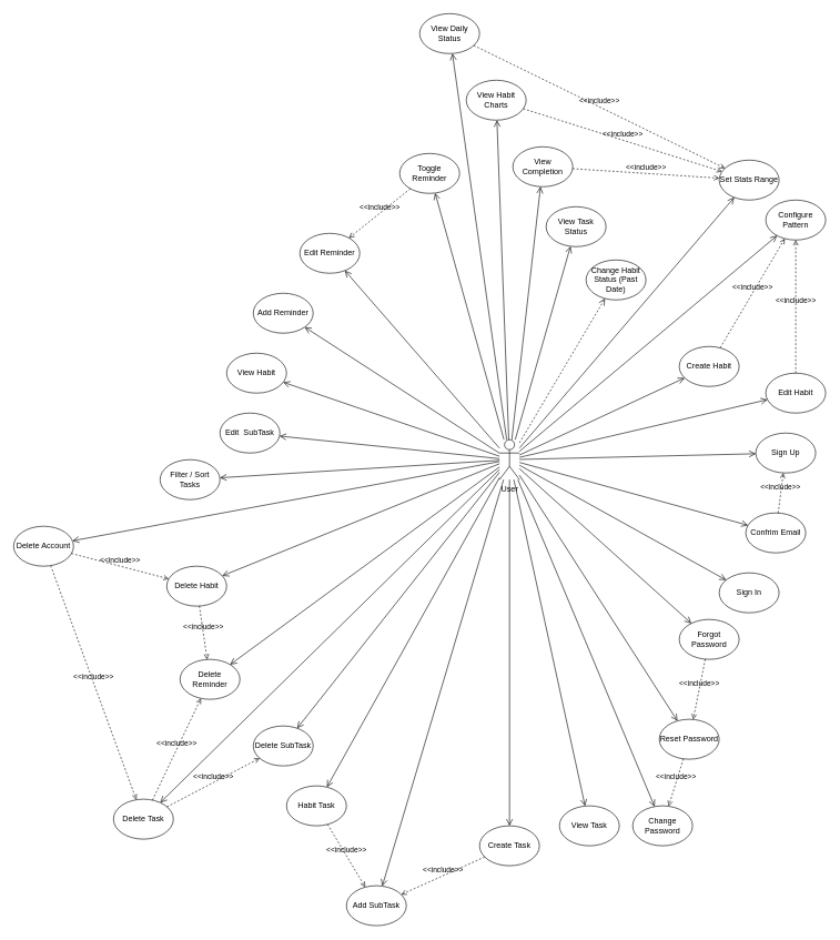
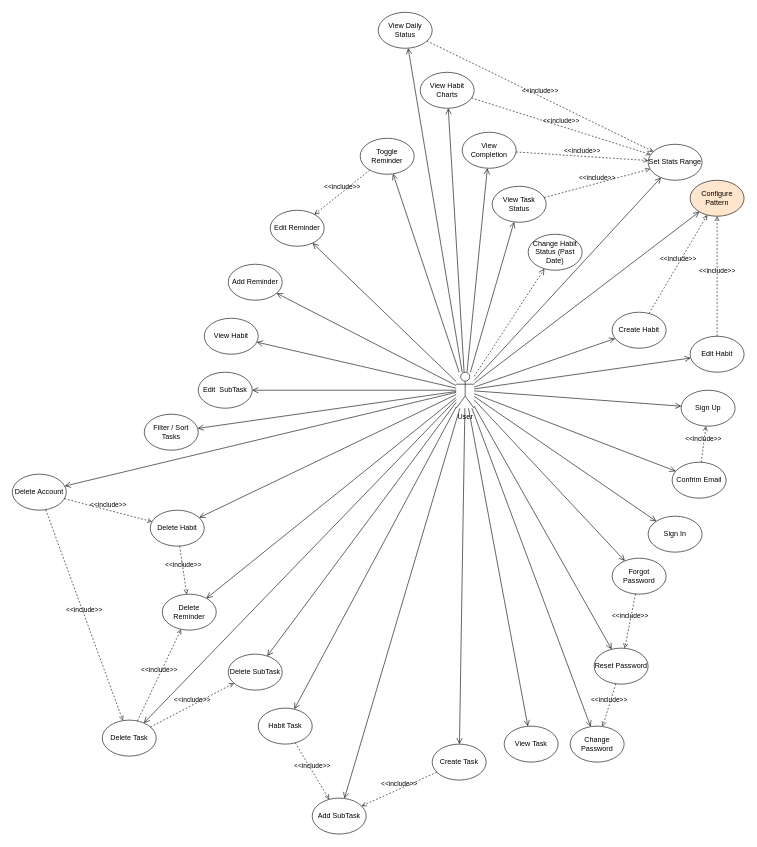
  <mxCell id="0" />
  <mxCell id="1" parent="0" />
- <mxCell id="2" value="User" style="shape=umlActor;verticalLabelPosition=bottom;verticalAlign=top;html=1;" parent="1" vertex="1"><mxGeometry x="750" y="660" width="30" height="60" as="geometry" /></mxCell>
+ <mxCell id="2" value="User" style="shape=umlActor;verticalLabelPosition=bottom;verticalAlign=top;html=1;" parent="1" vertex="1"><mxGeometry x="760" y="620" width="30" height="60" as="geometry" /></mxCell>
  <mxCell id="3" value="Sign Up" style="ellipse;whiteSpace=wrap;html=1;" parent="1" vertex="1"><mxGeometry x="1135" y="650" width="90" height="60" as="geometry" /></mxCell>
  <mxCell id="4" value="Confrim Email" style="ellipse;whiteSpace=wrap;html=1;" parent="1" vertex="1"><mxGeometry x="1120" y="770" width="90" height="60" as="geometry" /></mxCell>
  <mxCell id="5" value="Sign In&lt;span style=&quot;color: rgba(0, 0, 0, 0); font-family: monospace; font-size: 0px; text-align: start; text-wrap-mode: nowrap;&quot;&gt;%3CmxGraphModel%3E%3Croot%3E%3CmxCell%20id%3D%220%22%2F%3E%3CmxCell%20id%3D%221%22%20parent%3D%220%22%2F%3E%3CmxCell%20id%3D%222%22%20value%3D%22Confrim%20Email%22%20style%3D%22ellipse%3BwhiteSpace%3Dwrap%3Bhtml%3D1%3B%22%20vertex%3D%221%22%20parent%3D%221%22%3E%3CmxGeometry%20x%3D%22160%22%20y%3D%22130%22%20width%3D%2290%22%20height%3D%2260%22%20as%3D%22geometry%22%2F%3E%3C%2FmxCell%3E%3C%2Froot%3E%3C%2FmxGraphModel%3E&lt;/span&gt;" style="ellipse;whiteSpace=wrap;html=1;" parent="1" vertex="1"><mxGeometry x="1080" y="860" width="90" height="60" as="geometry" /></mxCell>
  <mxCell id="6" value="Forgot Password" style="ellipse;whiteSpace=wrap;html=1;" parent="1" vertex="1"><mxGeometry x="1020" y="930" width="90" height="60" as="geometry" /></mxCell>
  <mxCell id="7" value="Reset Password" style="ellipse;whiteSpace=wrap;html=1;" parent="1" vertex="1"><mxGeometry x="990" y="1080" width="90" height="60" as="geometry" /></mxCell>
  <mxCell id="8" value="Change Password" style="ellipse;whiteSpace=wrap;html=1;" parent="1" vertex="1"><mxGeometry x="950" y="1210" width="90" height="60" as="geometry" /></mxCell>
  <mxCell id="9" value="Delete Account" style="ellipse;whiteSpace=wrap;html=1;" parent="1" vertex="1"><mxGeometry x="20" y="790" width="90" height="60" as="geometry" /></mxCell>
  <mxCell id="10" value="Create Task" style="ellipse;whiteSpace=wrap;html=1;" parent="1" vertex="1"><mxGeometry x="720" y="1240" width="90" height="60" as="geometry" /></mxCell>
  <mxCell id="11" value="View Task" style="ellipse;whiteSpace=wrap;html=1;" parent="1" vertex="1"><mxGeometry x="840" y="1210" width="90" height="60" as="geometry" /></mxCell>
  <mxCell id="12" value="Habit Task" style="ellipse;whiteSpace=wrap;html=1;" parent="1" vertex="1"><mxGeometry x="430" y="1180" width="90" height="60" as="geometry" /></mxCell>
  <mxCell id="13" value="Delete Task" style="ellipse;whiteSpace=wrap;html=1;" parent="1" vertex="1"><mxGeometry x="170" y="1200" width="90" height="60" as="geometry" /></mxCell>
  <mxCell id="14" value="Filter / Sort Tasks" style="ellipse;whiteSpace=wrap;html=1;" parent="1" vertex="1"><mxGeometry x="240" y="690" width="90" height="60" as="geometry" /></mxCell>
  <mxCell id="15" value="Add SubTask" style="ellipse;whiteSpace=wrap;html=1;" parent="1" vertex="1"><mxGeometry x="520" y="1330" width="90" height="60" as="geometry" /></mxCell>
  <mxCell id="16" value="Edit&amp;nbsp; SubTask" style="ellipse;whiteSpace=wrap;html=1;" parent="1" vertex="1"><mxGeometry x="330" width="90" height="60" as="geometry" y="620" /></mxCell>
  <mxCell id="17" value="Delete SubTask" style="ellipse;whiteSpace=wrap;html=1;" parent="1" vertex="1"><mxGeometry x="380" y="1090" width="90" height="60" as="geometry" /></mxCell>
  <mxCell id="18" value="Create Habit" style="ellipse;whiteSpace=wrap;html=1;" parent="1" vertex="1"><mxGeometry x="1020" y="520" width="90" height="60" as="geometry" /></mxCell>
  <mxCell id="19" value="View Habit" style="ellipse;whiteSpace=wrap;html=1;" parent="1" vertex="1"><mxGeometry x="340" y="530" width="90" height="60" as="geometry" /></mxCell>
  <mxCell id="20" value="Edit Habit" style="ellipse;whiteSpace=wrap;html=1;" parent="1" vertex="1"><mxGeometry x="1150" y="560" width="90" height="60" as="geometry" /></mxCell>
  <mxCell id="21" value="Delete Habit" style="ellipse;whiteSpace=wrap;html=1;" parent="1" vertex="1"><mxGeometry x="250" y="850" width="90" height="60" as="geometry" /></mxCell>
  <mxCell id="22" value="Change Habit Status (Past Date)" style="ellipse;whiteSpace=wrap;html=1;" parent="1" vertex="1"><mxGeometry x="880" y="390" width="90" height="60" as="geometry" /></mxCell>
- <mxCell id="23" value="Configure Pattern" style="ellipse;whiteSpace=wrap;html=1;" parent="1" vertex="1"><mxGeometry x="1150" y="300" width="90" height="60" as="geometry" /></mxCell>
+ <mxCell id="23" value="Configure Pattern" style="ellipse;whiteSpace=wrap;html=1;fillColor=#ffe6cc;" parent="1" vertex="1"><mxGeometry x="1150" y="300" width="90" height="60" as="geometry" /></mxCell>
  <mxCell id="24" value="Add Reminder" style="ellipse;whiteSpace=wrap;html=1;" parent="1" vertex="1"><mxGeometry x="380" y="440" width="90" height="60" as="geometry" /></mxCell>
  <mxCell id="25" value="Edit Reminder" style="ellipse;whiteSpace=wrap;html=1;" parent="1" vertex="1"><mxGeometry x="450" y="350" width="90" height="60" as="geometry" /></mxCell>
  <mxCell id="26" value="Delete Reminder" style="ellipse;whiteSpace=wrap;html=1;" parent="1" vertex="1"><mxGeometry x="270" y="990" width="90" height="60" as="geometry" /></mxCell>
  <mxCell id="27" value="Toggle Reminder" style="ellipse;whiteSpace=wrap;html=1;" parent="1" vertex="1"><mxGeometry x="600" y="230" width="90" height="60" as="geometry" /></mxCell>
  <mxCell id="28" value="View Daily Status" style="ellipse;whiteSpace=wrap;html=1;" parent="1" vertex="1"><mxGeometry x="630" y="20" width="90" height="60" as="geometry" /></mxCell>
  <mxCell id="29" value="View Completion" style="ellipse;whiteSpace=wrap;html=1;" parent="1" vertex="1"><mxGeometry x="770" y="220" width="90" height="60" as="geometry" /></mxCell>
  <mxCell id="30" value="View Habit Charts" style="ellipse;whiteSpace=wrap;html=1;" parent="1" vertex="1"><mxGeometry x="700" y="120" width="90" height="60" as="geometry" /></mxCell>
  <mxCell id="31" value="View Task Status" style="ellipse;whiteSpace=wrap;html=1;" parent="1" vertex="1"><mxGeometry x="820" y="310" width="90" height="60" as="geometry" /></mxCell>
  <mxCell id="32" value="Set Stats Range" style="ellipse;whiteSpace=wrap;html=1;" parent="1" vertex="1"><mxGeometry x="1080" y="240" width="90" height="60" as="geometry" /></mxCell>
  <mxCell id="33" value="" style="endArrow=open;startArrow=none;endFill=0;startFill=0;endSize=8;html=1;verticalAlign=bottom;labelBackgroundColor=none;strokeWidth=1;rounded=0;" parent="1" source="2" target="3" edge="1"><mxGeometry width="160" relative="1" as="geometry"><mxPoint x="660" y="820" as="sourcePoint" /><mxPoint x="820" y="820" as="targetPoint" /></mxGeometry></mxCell>
  <mxCell id="34" value="" style="endArrow=open;startArrow=none;endFill=0;startFill=0;endSize=8;html=1;verticalAlign=bottom;labelBackgroundColor=none;strokeWidth=1;rounded=0;" parent="1" source="2" target="4" edge="1"><mxGeometry width="160" relative="1" as="geometry"><mxPoint x="790" y="699" as="sourcePoint" /><mxPoint x="1050" y="674" as="targetPoint" /></mxGeometry></mxCell>
  <mxCell id="35" value="&amp;lt;&amp;lt;include&amp;gt;&amp;gt;" style="html=1;verticalAlign=bottom;labelBackgroundColor=none;endArrow=open;endFill=0;dashed=1;rounded=0;" parent="1" source="4" target="3" edge="1"><mxGeometry width="160" relative="1" as="geometry"><mxPoint x="890" y="800" as="sourcePoint" /><mxPoint x="1050" y="800" as="targetPoint" /></mxGeometry></mxCell>
  <mxCell id="36" value="" style="endArrow=open;startArrow=none;endFill=0;startFill=0;endSize=8;html=1;verticalAlign=bottom;labelBackgroundColor=none;strokeWidth=1;rounded=0;" parent="1" source="2" target="5" edge="1"><mxGeometry width="160" relative="1" as="geometry"><mxPoint x="790" y="706" as="sourcePoint" /><mxPoint x="1056" y="805" as="targetPoint" /></mxGeometry></mxCell>
  <mxCell id="37" value="" style="endArrow=open;startArrow=none;endFill=0;startFill=0;endSize=8;html=1;verticalAlign=bottom;labelBackgroundColor=none;strokeWidth=1;rounded=0;" parent="1" source="2" target="6" edge="1"><mxGeometry width="160" relative="1" as="geometry"><mxPoint x="790" y="710" as="sourcePoint" /><mxPoint x="1034" y="878" as="targetPoint" /></mxGeometry></mxCell>
  <mxCell id="38" value="" style="endArrow=open;startArrow=none;endFill=0;startFill=0;endSize=8;html=1;verticalAlign=bottom;labelBackgroundColor=none;strokeWidth=1;rounded=0;" parent="1" source="2" target="7" edge="1"><mxGeometry width="160" relative="1" as="geometry"><mxPoint x="790" y="717" as="sourcePoint" /><mxPoint x="982" y="934" as="targetPoint" /></mxGeometry></mxCell>
  <mxCell id="39" value="&amp;lt;&amp;lt;include&amp;gt;&amp;gt;" style="html=1;verticalAlign=bottom;labelBackgroundColor=none;endArrow=open;endFill=0;dashed=1;rounded=0;" parent="1" source="6" target="7" edge="1"><mxGeometry width="160" relative="1" as="geometry"><mxPoint x="1095" y="790" as="sourcePoint" /><mxPoint x="1090" y="1030" as="targetPoint" /></mxGeometry></mxCell>
  <mxCell id="40" value="" style="endArrow=open;startArrow=none;endFill=0;startFill=0;endSize=8;html=1;verticalAlign=bottom;labelBackgroundColor=none;strokeWidth=1;rounded=0;" parent="1" source="2" target="8" edge="1"><mxGeometry width="160" relative="1" as="geometry"><mxPoint x="790" y="723" as="sourcePoint" /><mxPoint x="1037" y="1102" as="targetPoint" /></mxGeometry></mxCell>
  <mxCell id="41" value="" style="endArrow=open;startArrow=none;endFill=0;startFill=0;endSize=8;html=1;verticalAlign=bottom;labelBackgroundColor=none;strokeWidth=1;rounded=0;" parent="1" source="2" target="9" edge="1"><mxGeometry width="160" relative="1" as="geometry"><mxPoint x="787" y="730" as="sourcePoint" /><mxPoint x="943" y="1111" as="targetPoint" /></mxGeometry></mxCell>
  <mxCell id="42" value="" style="endArrow=open;startArrow=none;endFill=0;startFill=0;endSize=8;html=1;verticalAlign=bottom;labelBackgroundColor=none;strokeWidth=1;rounded=0;" parent="1" source="2" target="10" edge="1"><mxGeometry width="160" relative="1" as="geometry"><mxPoint x="797" y="740" as="sourcePoint" /><mxPoint x="953" y="1121" as="targetPoint" /></mxGeometry></mxCell>
  <mxCell id="43" value="" style="endArrow=open;startArrow=none;endFill=0;startFill=0;endSize=8;html=1;verticalAlign=bottom;labelBackgroundColor=none;strokeWidth=1;rounded=0;" parent="1" source="2" target="11" edge="1"><mxGeometry width="160" relative="1" as="geometry"><mxPoint x="765" y="720" as="sourcePoint" /><mxPoint x="747" y="1120" as="targetPoint" /></mxGeometry></mxCell>
  <mxCell id="44" value="" style="endArrow=open;startArrow=none;endFill=0;startFill=0;endSize=8;html=1;verticalAlign=bottom;labelBackgroundColor=none;strokeWidth=1;rounded=0;" parent="1" source="2" target="12" edge="1"><mxGeometry width="160" relative="1" as="geometry"><mxPoint x="769" y="730" as="sourcePoint" /><mxPoint x="630" y="1050" as="targetPoint" /></mxGeometry></mxCell>
  <mxCell id="45" value="" style="endArrow=open;startArrow=none;endFill=0;startFill=0;endSize=8;html=1;verticalAlign=bottom;labelBackgroundColor=none;strokeWidth=1;rounded=0;" parent="1" source="2" target="13" edge="1"><mxGeometry width="160" relative="1" as="geometry"><mxPoint x="765" y="730" as="sourcePoint" /><mxPoint x="635" y="1121" as="targetPoint" /></mxGeometry></mxCell>
  <mxCell id="46" value="&amp;lt;&amp;lt;include&amp;gt;&amp;gt;" style="html=1;verticalAlign=bottom;labelBackgroundColor=none;endArrow=open;endFill=0;dashed=1;rounded=0;" parent="1" source="13" target="17" edge="1"><mxGeometry width="160" relative="1" as="geometry"><mxPoint x="580" y="1150" as="sourcePoint" /><mxPoint x="580" y="1050" as="targetPoint" /></mxGeometry></mxCell>
  <mxCell id="47" value="&amp;lt;&amp;lt;include&amp;gt;&amp;gt;" style="html=1;verticalAlign=bottom;labelBackgroundColor=none;endArrow=open;endFill=0;dashed=1;rounded=0;" parent="1" source="13" target="26" edge="1"><mxGeometry width="160" relative="1" as="geometry"><mxPoint y="1060" as="sourcePoint" x="710" /><mxPoint y="960" as="targetPoint" x="710" /></mxGeometry></mxCell>
  <mxCell id="48" value="" style="endArrow=open;startArrow=none;endFill=0;startFill=0;endSize=8;html=1;verticalAlign=bottom;labelBackgroundColor=none;strokeWidth=1;rounded=0;" parent="1" source="2" target="14" edge="1"><mxGeometry width="160" relative="1" as="geometry"><mxPoint x="760" y="729" as="sourcePoint" /><mxPoint x="590" y="1052" as="targetPoint" /></mxGeometry></mxCell>
  <mxCell id="49" value="" style="endArrow=open;startArrow=none;endFill=0;startFill=0;endSize=8;html=1;verticalAlign=bottom;labelBackgroundColor=none;strokeWidth=1;rounded=0;" parent="1" source="2" target="15" edge="1"><mxGeometry width="160" relative="1" as="geometry"><mxPoint x="760" y="719" as="sourcePoint" /><mxPoint x="546" y="984" as="targetPoint" /></mxGeometry></mxCell>
  <mxCell id="50" value="&amp;lt;&amp;lt;include&amp;gt;&amp;gt;" style="html=1;verticalAlign=bottom;labelBackgroundColor=none;endArrow=open;endFill=0;dashed=1;rounded=0;" parent="1" source="12" target="15" edge="1"><mxGeometry width="160" relative="1" as="geometry"><mxPoint x="430" y="1280" as="sourcePoint" /><mxPoint x="334" y="1326" as="targetPoint" /></mxGeometry></mxCell>
  <mxCell id="51" value="&amp;lt;&amp;lt;include&amp;gt;&amp;gt;" style="html=1;verticalAlign=bottom;labelBackgroundColor=none;endArrow=open;endFill=0;dashed=1;rounded=0;" parent="1" source="10" target="15" edge="1"><mxGeometry width="160" relative="1" as="geometry"><mxPoint x="440" y="1310" as="sourcePoint" /><mxPoint x="344" y="1356" as="targetPoint" /></mxGeometry></mxCell>
  <mxCell id="52" value="" style="endArrow=open;startArrow=none;endFill=0;startFill=0;endSize=8;html=1;verticalAlign=bottom;labelBackgroundColor=none;strokeWidth=1;rounded=0;" parent="1" source="2" target="16" edge="1"><mxGeometry width="160" relative="1" as="geometry"><mxPoint x="760" y="719" as="sourcePoint" /><mxPoint x="546" y="984" as="targetPoint" /></mxGeometry></mxCell>
  <mxCell id="53" value="" style="endArrow=open;startArrow=none;endFill=0;startFill=0;endSize=8;html=1;verticalAlign=bottom;labelBackgroundColor=none;strokeWidth=1;rounded=0;" parent="1" source="2" target="18" edge="1"><mxGeometry width="160" relative="1" as="geometry"><mxPoint x="760" y="709" as="sourcePoint" /><mxPoint x="389" y="920" as="targetPoint" /></mxGeometry></mxCell>
  <mxCell id="54" value="" style="endArrow=open;startArrow=none;endFill=0;startFill=0;endSize=8;html=1;verticalAlign=bottom;labelBackgroundColor=none;strokeWidth=1;rounded=0;" parent="1" source="2" target="19" edge="1"><mxGeometry width="160" relative="1" as="geometry"><mxPoint x="760" y="706" as="sourcePoint" /><mxPoint x="364" y="855" as="targetPoint" /></mxGeometry></mxCell>
  <mxCell id="55" value="" style="endArrow=open;startArrow=none;endFill=0;startFill=0;endSize=8;html=1;verticalAlign=bottom;labelBackgroundColor=none;strokeWidth=1;rounded=0;" edge="1" parent="1" source="2" target="24"><mxGeometry width="160" relative="1" as="geometry"><mxPoint x="760" y="703" as="sourcePoint" /><mxPoint x="358" y="791" as="targetPoint" /></mxGeometry></mxCell>
  <mxCell id="56" value="" style="endArrow=open;startArrow=none;endFill=0;startFill=0;endSize=8;html=1;verticalAlign=bottom;labelBackgroundColor=none;strokeWidth=1;rounded=0;" edge="1" parent="1" source="2" target="20"><mxGeometry width="160" relative="1" as="geometry"><mxPoint x="760" y="700" as="sourcePoint" /><mxPoint x="350" y="700" as="targetPoint" /></mxGeometry></mxCell>
  <mxCell id="57" value="" style="endArrow=open;startArrow=none;endFill=0;startFill=0;endSize=8;html=1;verticalAlign=bottom;labelBackgroundColor=none;strokeWidth=1;rounded=0;" edge="1" parent="1" source="2" target="21"><mxGeometry width="160" relative="1" as="geometry"><mxPoint x="760" y="697" as="sourcePoint" /><mxPoint x="359" y="628" as="targetPoint" /></mxGeometry></mxCell>
  <mxCell id="58" value="" style="endArrow=open;startArrow=none;endFill=0;startFill=0;endSize=8;html=1;verticalAlign=bottom;labelBackgroundColor=none;strokeWidth=1;rounded=0;" edge="1" parent="1" source="2" target="25"><mxGeometry width="160" relative="1" as="geometry"><mxPoint x="760" y="695" as="sourcePoint" /><mxPoint x="365" y="554" as="targetPoint" /></mxGeometry></mxCell>
  <mxCell id="59" value="" style="endArrow=open;startArrow=none;endFill=0;startFill=0;endSize=8;html=1;verticalAlign=bottom;labelBackgroundColor=none;strokeWidth=1;rounded=0;" edge="1" parent="1" source="2" target="27"><mxGeometry width="160" relative="1" as="geometry"><mxPoint x="760" y="691" as="sourcePoint" /><mxPoint x="378" y="451" as="targetPoint" /></mxGeometry></mxCell>
  <mxCell id="60" value="" style="endArrow=open;startArrow=none;endFill=0;startFill=0;endSize=8;html=1;verticalAlign=bottom;labelBackgroundColor=none;strokeWidth=1;rounded=0;" edge="1" parent="1" source="2" target="28"><mxGeometry width="160" relative="1" as="geometry"><mxPoint x="760" y="687" as="sourcePoint" /><mxPoint x="383" y="364" as="targetPoint" /></mxGeometry></mxCell>
  <mxCell id="61" value="" style="endArrow=open;startArrow=none;endFill=0;startFill=0;endSize=8;html=1;verticalAlign=bottom;labelBackgroundColor=none;strokeWidth=1;rounded=0;" edge="1" parent="1" source="2" target="30"><mxGeometry width="160" relative="1" as="geometry"><mxPoint x="760" y="680" as="sourcePoint" /><mxPoint x="465" y="297" as="targetPoint" /></mxGeometry></mxCell>
  <mxCell id="62" value="" style="endArrow=open;startArrow=none;endFill=0;startFill=0;endSize=8;html=1;verticalAlign=bottom;labelBackgroundColor=none;strokeWidth=1;rounded=0;" edge="1" parent="1" source="2" target="29"><mxGeometry width="160" relative="1" as="geometry"><mxPoint x="761" y="670" as="sourcePoint" /><mxPoint x="579" y="289" as="targetPoint" /></mxGeometry></mxCell>
  <mxCell id="63" value="" style="endArrow=open;startArrow=none;endFill=0;startFill=0;endSize=8;html=1;verticalAlign=bottom;labelBackgroundColor=none;strokeWidth=1;rounded=0;" edge="1" parent="1" source="2" target="31"><mxGeometry width="160" relative="1" as="geometry"><mxPoint x="768" y="670" as="sourcePoint" /><mxPoint x="682" y="290" as="targetPoint" /></mxGeometry></mxCell>
  <mxCell id="64" value="" style="endArrow=open;startArrow=none;endFill=0;startFill=0;endSize=8;html=1;verticalAlign=bottom;labelBackgroundColor=none;strokeWidth=1;rounded=0;dashed=1;" edge="1" parent="1" source="2" target="22"><mxGeometry width="160" relative="1" as="geometry"><mxPoint x="776" y="670" as="sourcePoint" /><mxPoint x="784" y="290" as="targetPoint" /></mxGeometry></mxCell>
  <mxCell id="65" value="" style="endArrow=open;startArrow=none;endFill=0;startFill=0;endSize=8;html=1;verticalAlign=bottom;labelBackgroundColor=none;strokeWidth=1;rounded=0;" edge="1" parent="1" source="2" target="23"><mxGeometry width="160" relative="1" as="geometry"><mxPoint x="784" y="670" as="sourcePoint" /><mxPoint x="896" y="299" as="targetPoint" /></mxGeometry></mxCell>
  <mxCell id="66" value="" style="endArrow=open;startArrow=none;endFill=0;startFill=0;endSize=8;html=1;verticalAlign=bottom;labelBackgroundColor=none;strokeWidth=1;rounded=0;" edge="1" parent="1" source="2" target="32"><mxGeometry width="160" relative="1" as="geometry"><mxPoint x="790" y="675" as="sourcePoint" /><mxPoint x="998" y="328" as="targetPoint" /></mxGeometry></mxCell>
  <mxCell id="67" value="&amp;lt;&amp;lt;include&amp;gt;&amp;gt;" style="html=1;verticalAlign=bottom;labelBackgroundColor=none;endArrow=open;endFill=0;dashed=1;rounded=0;" edge="1" parent="1" source="21" target="26"><mxGeometry width="160" relative="1" as="geometry"><mxPoint x="749" y="1038" as="sourcePoint" /><mxPoint x="661" y="1082" as="targetPoint" /></mxGeometry></mxCell>
  <mxCell id="68" value="" style="endArrow=open;startArrow=none;endFill=0;startFill=0;endSize=8;html=1;verticalAlign=bottom;labelBackgroundColor=none;strokeWidth=1;rounded=0;" edge="1" parent="1" source="2" target="26"><mxGeometry width="160" relative="1" as="geometry"><mxPoint x="760" y="726" as="sourcePoint" /><mxPoint x="581" y="1032" as="targetPoint" /></mxGeometry></mxCell>
  <mxCell id="69" value="&amp;lt;&amp;lt;include&amp;gt;&amp;gt;" style="html=1;verticalAlign=bottom;labelBackgroundColor=none;endArrow=open;endFill=0;dashed=1;rounded=0;" edge="1" parent="1" source="20" target="23"><mxGeometry width="160" relative="1" as="geometry"><mxPoint x="450" y="570" as="sourcePoint" /><mxPoint x="367" as="targetPoint" y="620" /></mxGeometry></mxCell>
  <mxCell id="70" value="&amp;lt;&amp;lt;include&amp;gt;&amp;gt;" style="html=1;verticalAlign=bottom;labelBackgroundColor=none;endArrow=open;endFill=0;dashed=1;rounded=0;" edge="1" parent="1" source="18" target="23"><mxGeometry width="160" relative="1" as="geometry"><mxPoint x="352" y="603" as="sourcePoint" /><mxPoint x="978" y="317" as="targetPoint" /></mxGeometry></mxCell>
+ <mxCell id="71" value="&amp;lt;&amp;lt;include&amp;gt;&amp;gt;" style="html=1;verticalAlign=bottom;labelBackgroundColor=none;endArrow=open;endFill=0;dashed=1;rounded=0;" edge="1" parent="1" source="31" target="32"><mxGeometry width="160" relative="1" as="geometry"><mxPoint x="353" y="847" as="sourcePoint" /><mxPoint x="987" y="323" as="targetPoint" /></mxGeometry></mxCell>
  <mxCell id="72" value="&amp;lt;&amp;lt;include&amp;gt;&amp;gt;" style="html=1;verticalAlign=bottom;labelBackgroundColor=none;endArrow=open;endFill=0;dashed=1;rounded=0;" edge="1" parent="1" source="29" target="32"><mxGeometry width="160" relative="1" as="geometry"><mxPoint x="877" y="211" as="sourcePoint" /><mxPoint x="1093" y="269" as="targetPoint" /></mxGeometry></mxCell>
  <mxCell id="73" value="&amp;lt;&amp;lt;include&amp;gt;&amp;gt;" style="html=1;verticalAlign=bottom;labelBackgroundColor=none;endArrow=open;endFill=0;dashed=1;rounded=0;" edge="1" parent="1" source="30" target="32"><mxGeometry width="160" relative="1" as="geometry"><mxPoint x="811" y="138" as="sourcePoint" /><mxPoint x="1103" y="279" as="targetPoint" /></mxGeometry></mxCell>
  <mxCell id="74" value="&amp;lt;&amp;lt;include&amp;gt;&amp;gt;" style="html=1;verticalAlign=bottom;labelBackgroundColor=none;endArrow=open;endFill=0;dashed=1;rounded=0;" edge="1" parent="1" source="28" target="32"><mxGeometry width="160" relative="1" as="geometry"><mxPoint x="719" y="60" as="sourcePoint" /><mxPoint x="1113" y="289" as="targetPoint" /></mxGeometry></mxCell>
  <mxCell id="75" value="" style="endArrow=open;startArrow=none;endFill=0;startFill=0;endSize=8;html=1;verticalAlign=bottom;labelBackgroundColor=none;strokeWidth=1;rounded=0;" edge="1" parent="1" source="2" target="17"><mxGeometry width="160" relative="1" as="geometry"><mxPoint x="760" y="722" as="sourcePoint" /><mxPoint x="554" y="1023" as="targetPoint" /></mxGeometry></mxCell>
  <mxCell id="76" value="&amp;lt;&amp;lt;include&amp;gt;&amp;gt;" style="html=1;verticalAlign=bottom;labelBackgroundColor=none;endArrow=open;endFill=0;dashed=1;rounded=0;" edge="1" parent="1" source="27" target="25"><mxGeometry width="160" relative="1" as="geometry"><mxPoint x="840" y="254" as="sourcePoint" /><mxPoint x="1090" y="276" as="targetPoint" /></mxGeometry></mxCell>
  <mxCell id="77" value="&amp;lt;&amp;lt;include&amp;gt;&amp;gt;" style="html=1;verticalAlign=bottom;labelBackgroundColor=none;endArrow=open;endFill=0;dashed=1;rounded=0;" edge="1" parent="1" source="9" target="13"><mxGeometry width="160" relative="1" as="geometry"><mxPoint x="438" y="1132" as="sourcePoint" /><mxPoint x="612" y="1098" as="targetPoint" /></mxGeometry></mxCell>
  <mxCell id="78" value="&amp;lt;&amp;lt;include&amp;gt;&amp;gt;" style="html=1;verticalAlign=bottom;labelBackgroundColor=none;endArrow=open;endFill=0;dashed=1;rounded=0;" edge="1" parent="1" source="9" target="21"><mxGeometry width="160" relative="1" as="geometry"><mxPoint x="1160" y="1382" as="sourcePoint" /><mxPoint x="100" y="1438" as="targetPoint" /></mxGeometry></mxCell>
  <mxCell id="79" value="&amp;lt;&amp;lt;include&amp;gt;&amp;gt;" style="html=1;verticalAlign=bottom;labelBackgroundColor=none;endArrow=open;endFill=0;dashed=1;rounded=0;" edge="1" parent="1" source="7" target="8"><mxGeometry width="160" relative="1" as="geometry"><mxPoint x="1069" y="1000" as="sourcePoint" /><mxPoint x="1051" y="1090" as="targetPoint" /></mxGeometry></mxCell>
